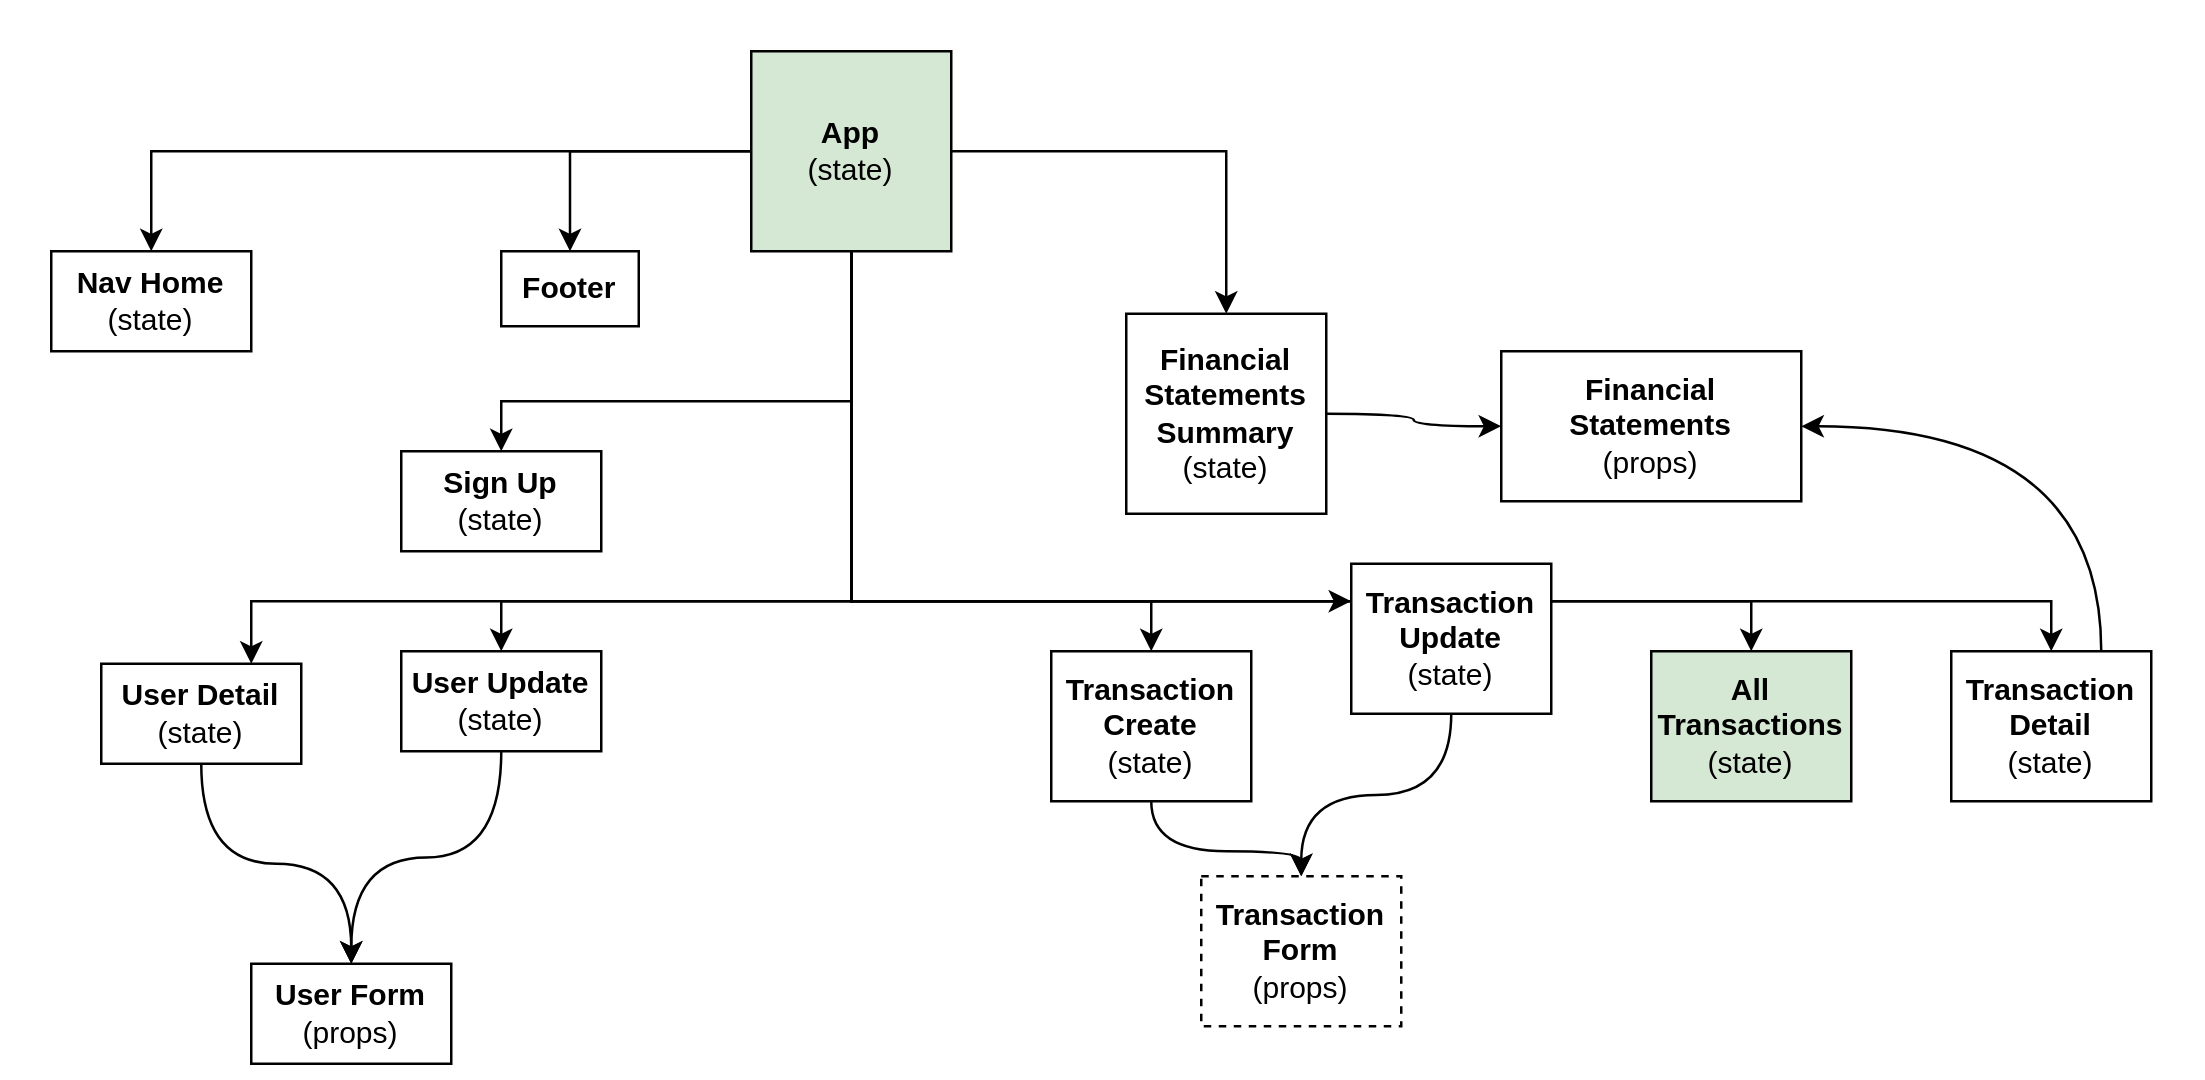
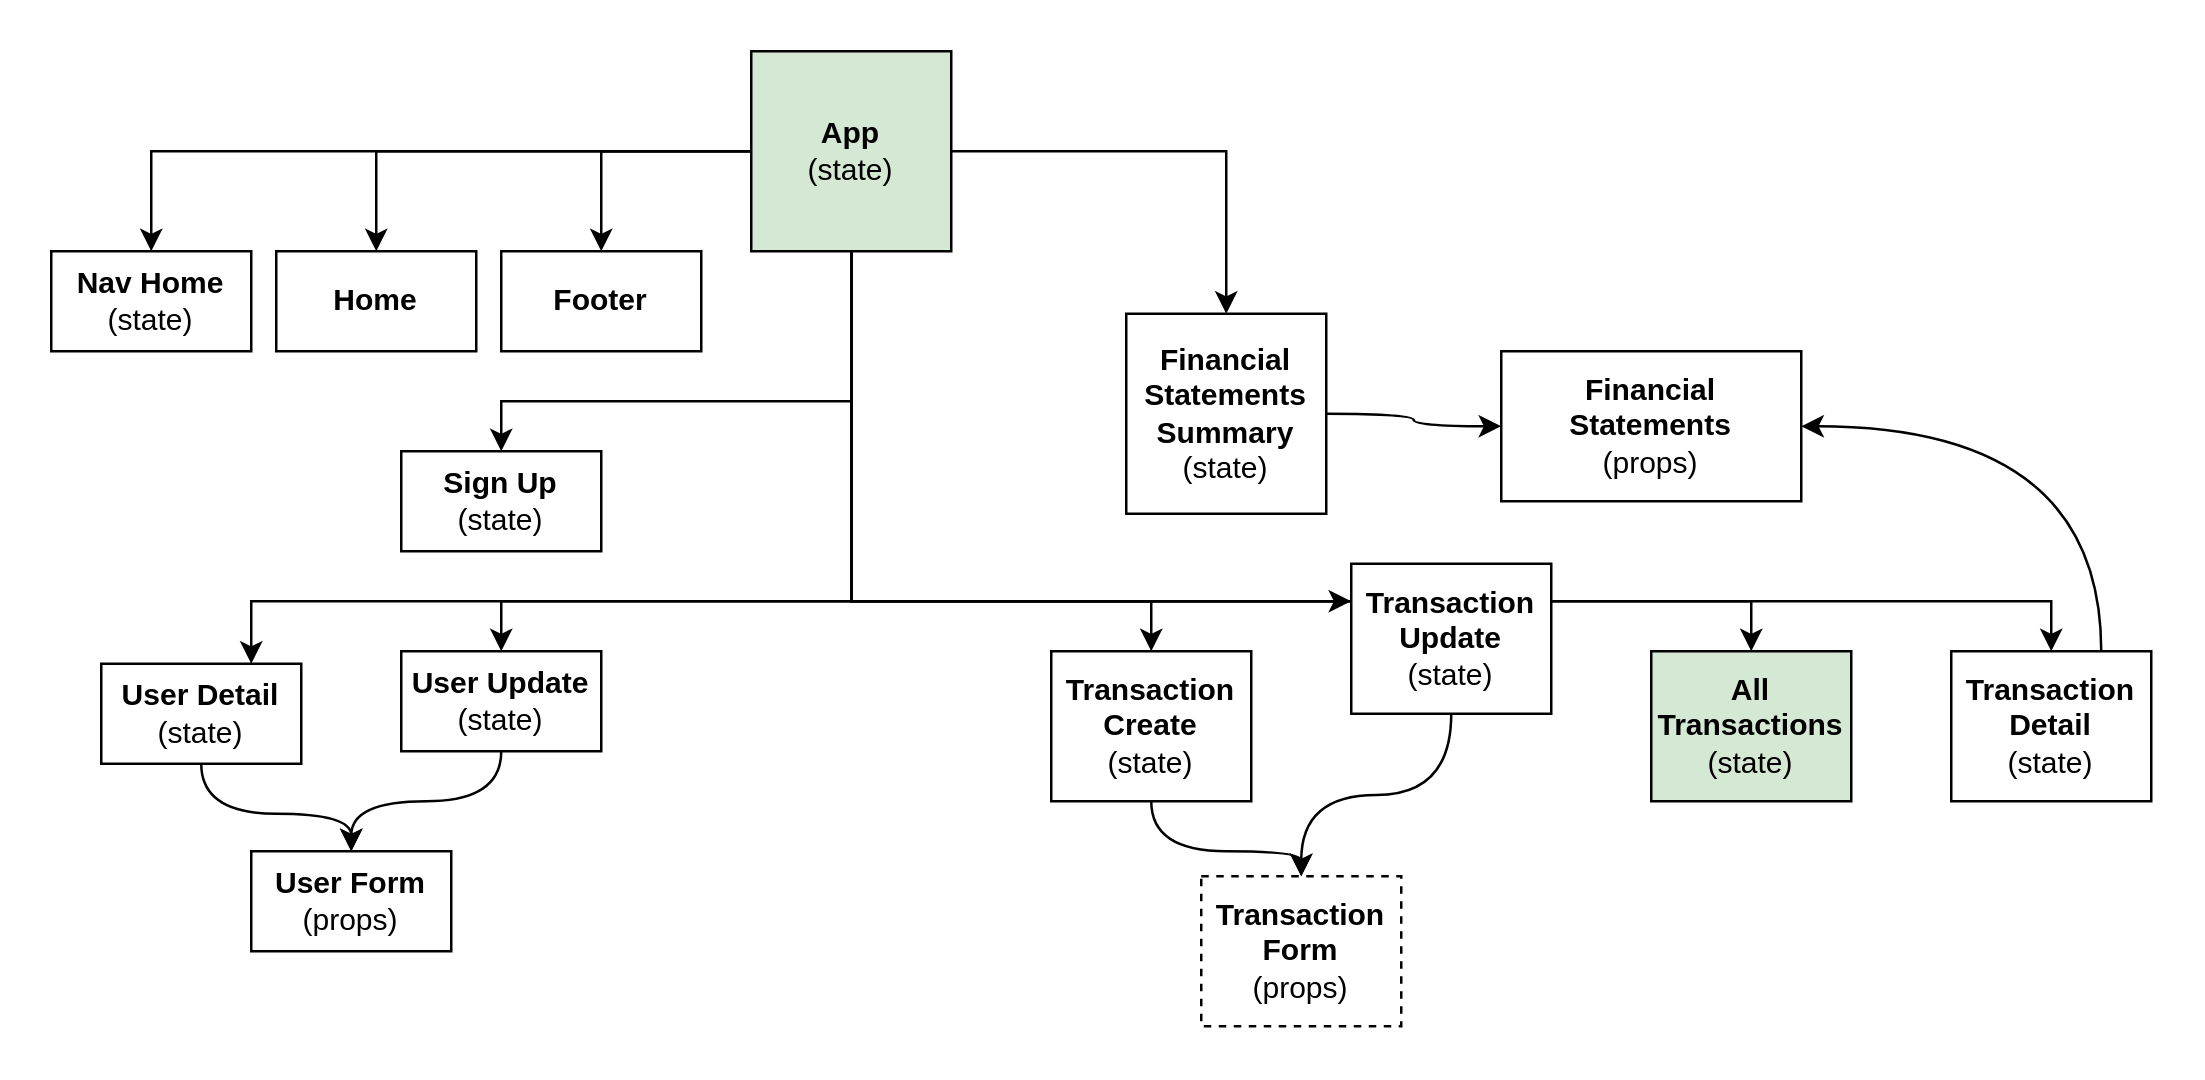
  <mxCell id="0" />
  <mxCell id="1" parent="0" />
  <mxCell id="2" style="edgeStyle=orthogonalEdgeStyle;rounded=0;orthogonalLoop=1;jettySize=auto;html=1;entryX=0.5;entryY=0;entryDx=0;entryDy=0;" edge="1" parent="1" source="13" target="14"><mxGeometry relative="1" as="geometry" /></mxCell>
+ <mxCell id="3" style="edgeStyle=orthogonalEdgeStyle;rounded=0;orthogonalLoop=1;jettySize=auto;html=1;exitX=0;exitY=0.5;exitDx=0;exitDy=0;entryX=0.5;entryY=0;entryDx=0;entryDy=0;" edge="1" parent="1" source="13" target="15"><mxGeometry relative="1" as="geometry" /></mxCell>
  <mxCell id="4" style="edgeStyle=orthogonalEdgeStyle;rounded=0;orthogonalLoop=1;jettySize=auto;html=1;exitX=0;exitY=0.5;exitDx=0;exitDy=0;entryX=0.5;entryY=0;entryDx=0;entryDy=0;" edge="1" parent="1" source="13" target="16"><mxGeometry relative="1" as="geometry" /></mxCell>
  <mxCell id="5" style="edgeStyle=orthogonalEdgeStyle;rounded=0;orthogonalLoop=1;jettySize=auto;html=1;exitX=0.5;exitY=1;exitDx=0;exitDy=0;entryX=0.5;entryY=0;entryDx=0;entryDy=0;" edge="1" parent="1" source="13" target="17"><mxGeometry relative="1" as="geometry"><Array as="points"><mxPoint x="340" y="160" /><mxPoint x="200" y="160" /></Array></mxGeometry></mxCell>
  <mxCell id="6" style="edgeStyle=orthogonalEdgeStyle;rounded=0;orthogonalLoop=1;jettySize=auto;html=1;exitX=0.5;exitY=1;exitDx=0;exitDy=0;" edge="1" parent="1" source="13" target="21"><mxGeometry relative="1" as="geometry"><Array as="points"><mxPoint x="340" y="240" /><mxPoint x="200" y="240" /></Array></mxGeometry></mxCell>
  <mxCell id="7" style="edgeStyle=orthogonalEdgeStyle;rounded=0;orthogonalLoop=1;jettySize=auto;html=1;exitX=0.5;exitY=1;exitDx=0;exitDy=0;" edge="1" parent="1" source="13" target="19"><mxGeometry relative="1" as="geometry"><Array as="points"><mxPoint x="340" y="240" /><mxPoint x="100" y="240" /></Array></mxGeometry></mxCell>
  <mxCell id="8" style="edgeStyle=orthogonalEdgeStyle;rounded=0;orthogonalLoop=1;jettySize=auto;html=1;exitX=1;exitY=0.5;exitDx=0;exitDy=0;entryX=0.5;entryY=0;entryDx=0;entryDy=0;" edge="1" parent="1" source="13" target="32"><mxGeometry relative="1" as="geometry" /></mxCell>
  <mxCell id="9" style="edgeStyle=orthogonalEdgeStyle;rounded=0;orthogonalLoop=1;jettySize=auto;html=1;exitX=0.5;exitY=1;exitDx=0;exitDy=0;entryX=0.5;entryY=0;entryDx=0;entryDy=0;" edge="1" parent="1" source="13" target="24"><mxGeometry relative="1" as="geometry"><Array as="points"><mxPoint x="340" y="240" /><mxPoint x="460" y="240" /></Array></mxGeometry></mxCell>
  <mxCell id="10" style="edgeStyle=orthogonalEdgeStyle;rounded=0;orthogonalLoop=1;jettySize=auto;html=1;exitX=0.5;exitY=1;exitDx=0;exitDy=0;" edge="1" parent="1" source="13" target="27"><mxGeometry relative="1" as="geometry"><Array as="points"><mxPoint x="340" y="240" /><mxPoint x="580" y="240" /></Array></mxGeometry></mxCell>
  <mxCell id="11" style="edgeStyle=orthogonalEdgeStyle;rounded=0;orthogonalLoop=1;jettySize=auto;html=1;exitX=0.5;exitY=1;exitDx=0;exitDy=0;entryX=0.5;entryY=0;entryDx=0;entryDy=0;" edge="1" parent="1" source="13" target="25"><mxGeometry relative="1" as="geometry"><Array as="points"><mxPoint x="340" y="240" /><mxPoint x="700" y="240" /></Array></mxGeometry></mxCell>
  <mxCell id="12" style="edgeStyle=orthogonalEdgeStyle;rounded=0;orthogonalLoop=1;jettySize=auto;html=1;exitX=0.5;exitY=1;exitDx=0;exitDy=0;entryX=0.5;entryY=0;entryDx=0;entryDy=0;" edge="1" parent="1" source="13" target="30"><mxGeometry relative="1" as="geometry"><Array as="points"><mxPoint x="340" y="240" /><mxPoint x="820" y="240" /></Array></mxGeometry></mxCell>
  <mxCell id="13" value="&lt;b&gt;App&lt;/b&gt;&lt;br&gt;(state)" style="whiteSpace=wrap;html=1;aspect=fixed;fillColor=#d5e8d4;" vertex="1" parent="1"><mxGeometry x="300" y="20" width="80" height="80" as="geometry" /></mxCell>
  <mxCell id="14" value="&lt;b&gt;Nav Home&lt;/b&gt;&lt;br&gt;(state)" style="rounded=0;whiteSpace=wrap;html=1;" vertex="1" parent="1"><mxGeometry x="20" y="100" width="80" height="40" as="geometry" /></mxCell>
- <mxCell id="16" value="&lt;b&gt;Footer&lt;/b&gt;" style="rounded=0;whiteSpace=wrap;html=1;" vertex="1" parent="1"><mxGeometry x="200" y="100" width="55" height="30" as="geometry" /></mxCell>
+ <mxCell id="15" value="&lt;b&gt;Home&lt;/b&gt;" style="rounded=0;whiteSpace=wrap;html=1;" vertex="1" parent="1"><mxGeometry x="110" y="100" width="80" height="40" as="geometry" /></mxCell>
+ <mxCell id="16" value="&lt;b&gt;Footer&lt;/b&gt;" style="rounded=0;whiteSpace=wrap;html=1;" vertex="1" parent="1"><mxGeometry x="200" y="100" width="80" height="40" as="geometry" /></mxCell>
  <mxCell id="17" value="&lt;b style=&quot;white-space: normal&quot;&gt;Sign Up&lt;/b&gt;&lt;br style=&quot;white-space: normal&quot;&gt;&lt;span style=&quot;white-space: normal&quot;&gt;(state)&lt;/span&gt;" style="rounded=0;whiteSpace=wrap;html=1;" vertex="1" parent="1"><mxGeometry x="160" y="180" width="80" height="40" as="geometry" /></mxCell>
  <mxCell id="18" style="edgeStyle=orthogonalEdgeStyle;rounded=0;orthogonalLoop=1;jettySize=auto;html=1;exitX=0.5;exitY=1;exitDx=0;exitDy=0;entryX=0.5;entryY=0;entryDx=0;entryDy=0;curved=1;" edge="1" parent="1" source="19" target="22"><mxGeometry relative="1" as="geometry" /></mxCell>
  <mxCell id="19" value="&lt;b&gt;User Detail&lt;/b&gt;&lt;br&gt;(state)" style="rounded=0;whiteSpace=wrap;html=1;" vertex="1" parent="1"><mxGeometry x="40" y="265" width="80" height="40" as="geometry" /></mxCell>
  <mxCell id="20" style="edgeStyle=orthogonalEdgeStyle;rounded=0;orthogonalLoop=1;jettySize=auto;html=1;exitX=0.5;exitY=1;exitDx=0;exitDy=0;entryX=0.5;entryY=0;entryDx=0;entryDy=0;curved=1;" edge="1" parent="1" source="21" target="22"><mxGeometry relative="1" as="geometry" /></mxCell>
  <mxCell id="21" value="&lt;b&gt;User Update&lt;/b&gt;&lt;br&gt;(state)" style="rounded=0;whiteSpace=wrap;html=1;" vertex="1" parent="1"><mxGeometry x="160" y="260" width="80" height="40" as="geometry" /></mxCell>
- <mxCell id="22" value="&lt;b&gt;User Form&lt;/b&gt;&lt;br&gt;(props)" style="rounded=0;whiteSpace=wrap;html=1;" vertex="1" parent="1"><mxGeometry x="100" y="385" width="80" height="40" as="geometry" /></mxCell>
+ <mxCell id="22" value="&lt;b&gt;User Form&lt;/b&gt;&lt;br&gt;(props)" style="rounded=0;whiteSpace=wrap;html=1;" vertex="1" parent="1"><mxGeometry x="100" y="340" width="80" height="40" as="geometry" /></mxCell>
  <mxCell id="23" style="edgeStyle=orthogonalEdgeStyle;curved=1;rounded=0;orthogonalLoop=1;jettySize=auto;html=1;exitX=0.5;exitY=1;exitDx=0;exitDy=0;entryX=0.5;entryY=0;entryDx=0;entryDy=0;" edge="1" parent="1" source="24" target="28"><mxGeometry relative="1" as="geometry" /></mxCell>
  <mxCell id="24" value="&lt;b&gt;Transaction Create&lt;/b&gt;&lt;br&gt;(state)" style="rounded=0;whiteSpace=wrap;html=1;" vertex="1" parent="1"><mxGeometry x="420" y="260" width="80" height="60" as="geometry" /></mxCell>
  <mxCell id="25" value="&lt;b&gt;All Transactions&lt;/b&gt;&lt;br&gt;(state)" style="rounded=0;whiteSpace=wrap;html=1;fillColor=#d5e8d4;" vertex="1" parent="1"><mxGeometry x="660" y="260" width="80" height="60" as="geometry" /></mxCell>
  <mxCell id="26" style="edgeStyle=orthogonalEdgeStyle;curved=1;rounded=0;orthogonalLoop=1;jettySize=auto;html=1;exitX=0.5;exitY=1;exitDx=0;exitDy=0;entryX=0.5;entryY=0;entryDx=0;entryDy=0;" edge="1" parent="1" source="27" target="28"><mxGeometry relative="1" as="geometry" /></mxCell>
  <mxCell id="27" value="&lt;b&gt;Transaction Update&lt;/b&gt;&lt;br&gt;(state)" style="rounded=0;whiteSpace=wrap;html=1;" vertex="1" parent="1"><mxGeometry x="540" y="225" width="80" height="60" as="geometry" /></mxCell>
  <mxCell id="28" value="&lt;b&gt;Transaction Form&lt;/b&gt;&lt;br&gt;(props)" style="rounded=0;whiteSpace=wrap;html=1;dashed=1;" vertex="1" parent="1"><mxGeometry x="480" y="350" width="80" height="60" as="geometry" /></mxCell>
  <mxCell id="29" style="edgeStyle=orthogonalEdgeStyle;curved=1;rounded=0;orthogonalLoop=1;jettySize=auto;html=1;exitX=0.75;exitY=0;exitDx=0;exitDy=0;entryX=1;entryY=0.5;entryDx=0;entryDy=0;" edge="1" parent="1" source="30" target="33"><mxGeometry relative="1" as="geometry" /></mxCell>
  <mxCell id="30" value="&lt;b&gt;Transaction Detail&lt;/b&gt;&lt;br&gt;(state)" style="rounded=0;whiteSpace=wrap;html=1;" vertex="1" parent="1"><mxGeometry x="780" y="260" width="80" height="60" as="geometry" /></mxCell>
  <mxCell id="31" style="edgeStyle=orthogonalEdgeStyle;curved=1;rounded=0;orthogonalLoop=1;jettySize=auto;html=1;exitX=1;exitY=0.5;exitDx=0;exitDy=0;entryX=0;entryY=0.5;entryDx=0;entryDy=0;" edge="1" parent="1" source="32" target="33"><mxGeometry relative="1" as="geometry" /></mxCell>
  <mxCell id="32" value="&lt;b&gt;Financial Statements Summary&lt;/b&gt;&lt;br&gt;(state)" style="rounded=0;whiteSpace=wrap;html=1;" vertex="1" parent="1"><mxGeometry x="450" y="125" width="80" height="80" as="geometry" /></mxCell>
  <mxCell id="33" value="&lt;b&gt;Financial Statements&lt;/b&gt;&lt;br&gt;(props)" style="rounded=0;whiteSpace=wrap;html=1;" vertex="1" parent="1"><mxGeometry x="600" y="140" width="120" height="60" as="geometry" /></mxCell>
